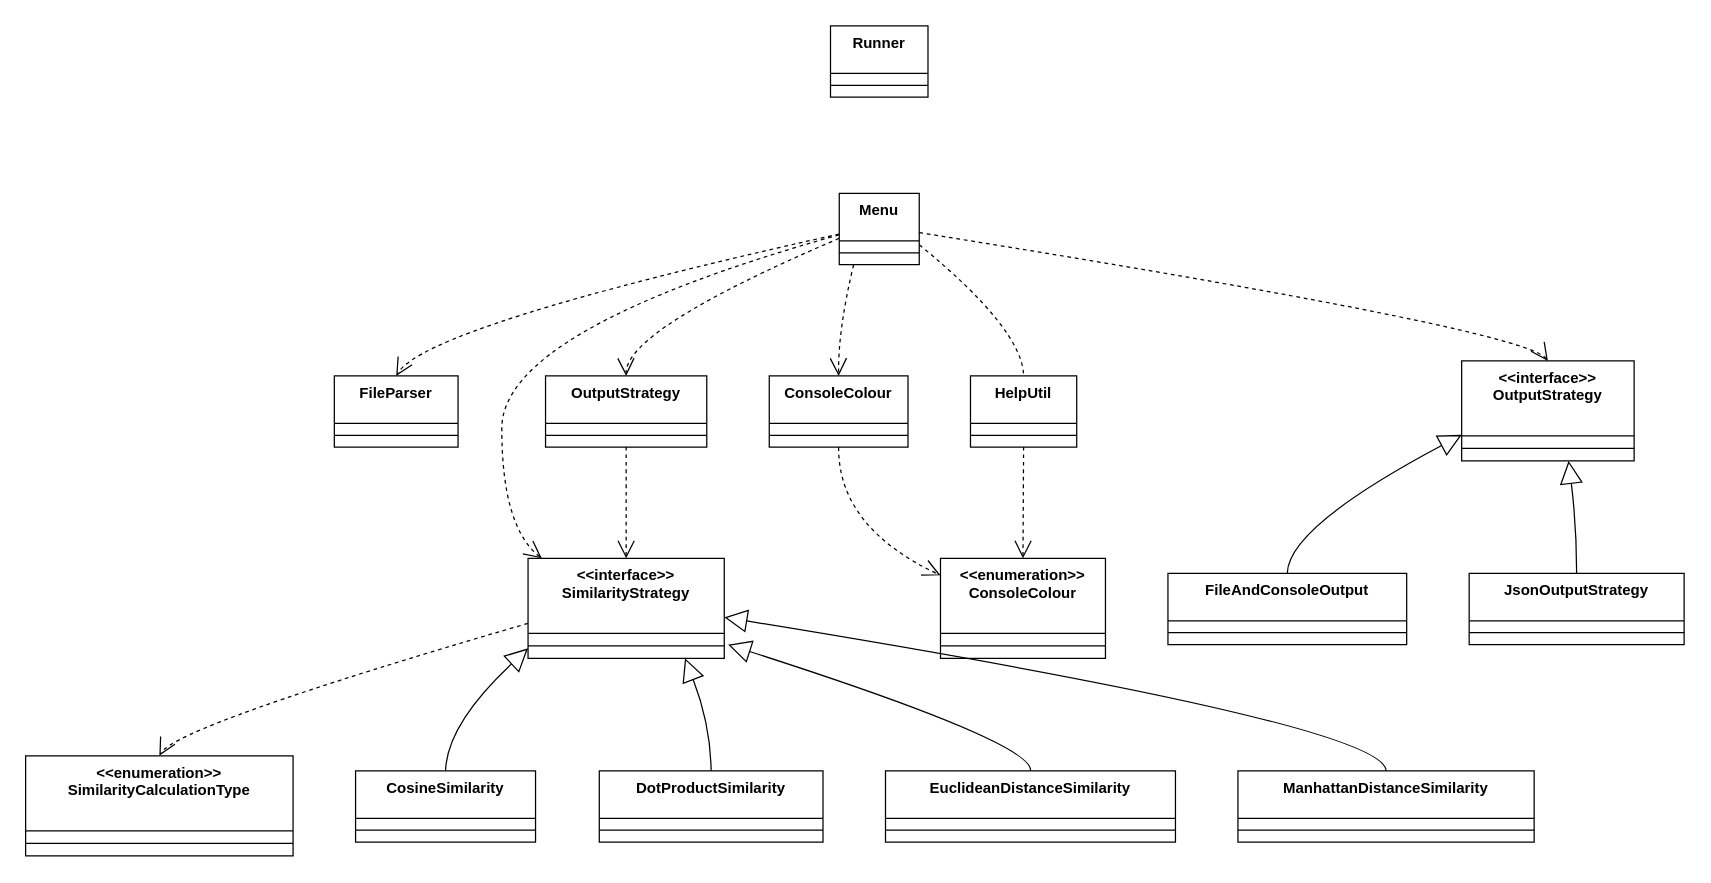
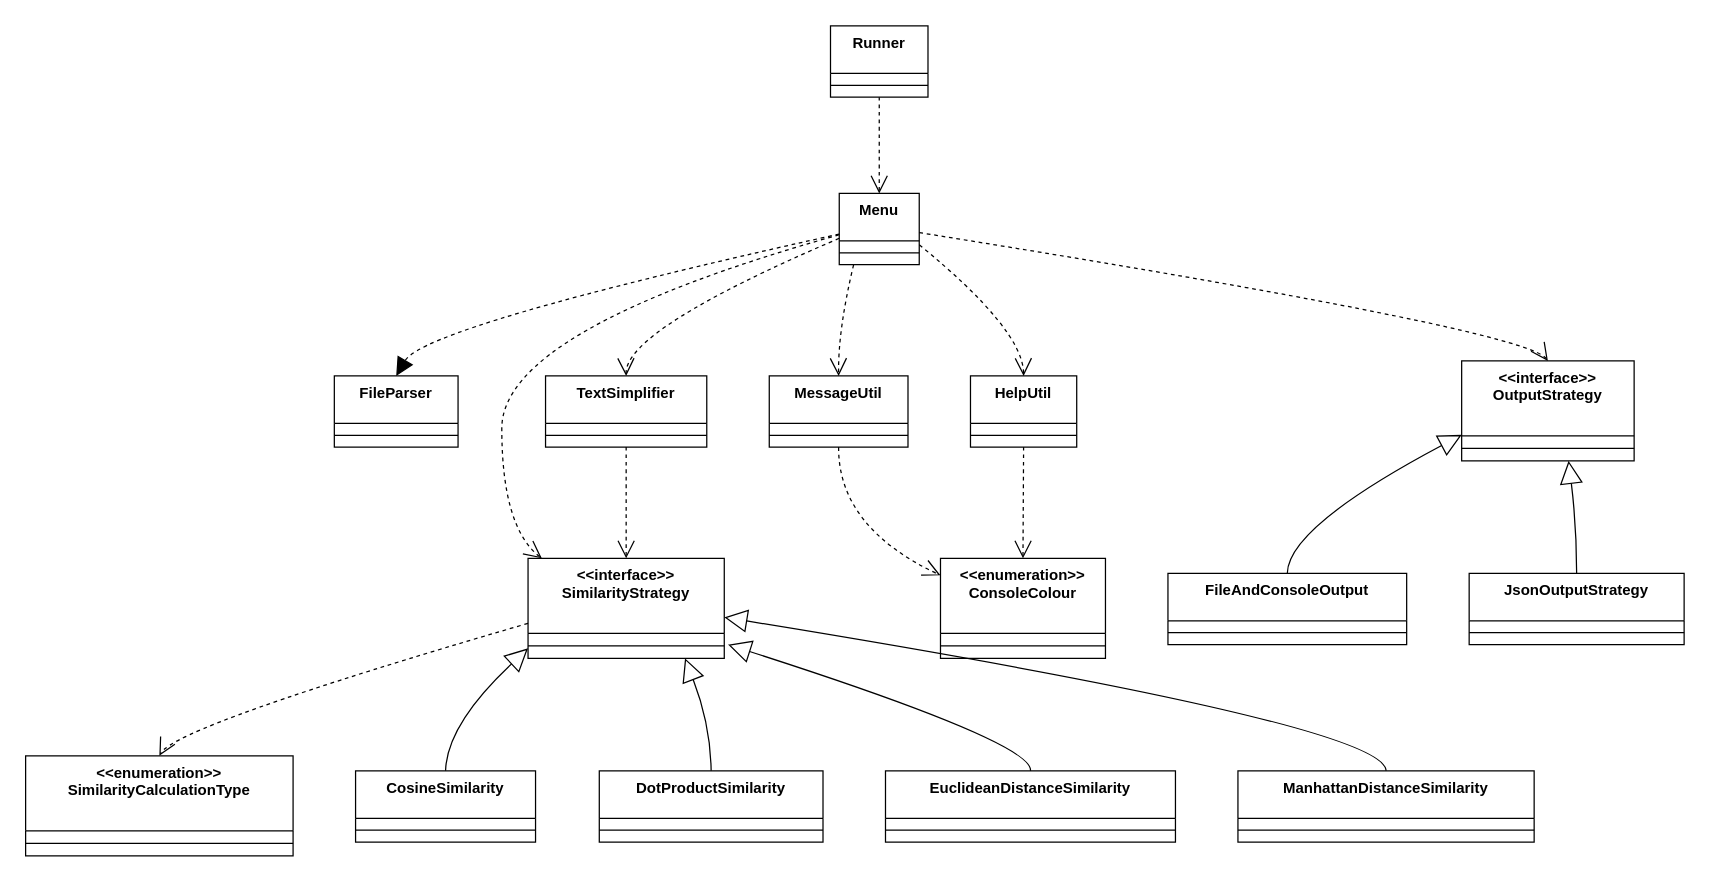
  <mxCell id="0" />
  <mxCell id="1" parent="0" />
  <mxCell id="2" value="Runner" style="swimlane;fontStyle=1;align=center;verticalAlign=top;childLayout=stackLayout;horizontal=1;startSize=38;horizontalStack=0;resizeParent=1;resizeParentMax=0;resizeLast=0;collapsible=0;marginBottom=0;" vertex="1" parent="1"><mxGeometry x="664" y="20" width="78" height="57" as="geometry" /></mxCell>
  <mxCell id="3" style="line;strokeWidth=1;fillColor=none;align=left;verticalAlign=middle;spacingTop=-1;spacingLeft=3;spacingRight=3;rotatable=0;labelPosition=right;points=[];portConstraint=eastwest;strokeColor=inherit;" vertex="1" parent="2"><mxGeometry y="38" width="78" height="19" as="geometry" /></mxCell>
  <mxCell id="4" value="Menu" style="swimlane;fontStyle=1;align=center;verticalAlign=top;childLayout=stackLayout;horizontal=1;startSize=38;horizontalStack=0;resizeParent=1;resizeParentMax=0;resizeLast=0;collapsible=0;marginBottom=0;" vertex="1" parent="1"><mxGeometry x="671" y="154" width="64" height="57" as="geometry" /></mxCell>
  <mxCell id="5" style="line;strokeWidth=1;fillColor=none;align=left;verticalAlign=middle;spacingTop=-1;spacingLeft=3;spacingRight=3;rotatable=0;labelPosition=right;points=[];portConstraint=eastwest;strokeColor=inherit;" vertex="1" parent="4"><mxGeometry y="38" width="64" height="19" as="geometry" /></mxCell>
  <mxCell id="6" value="FileParser" style="swimlane;fontStyle=1;align=center;verticalAlign=top;childLayout=stackLayout;horizontal=1;startSize=38;horizontalStack=0;resizeParent=1;resizeParentMax=0;resizeLast=0;collapsible=0;marginBottom=0;" vertex="1" parent="1"><mxGeometry x="267" y="300" width="99" height="57" as="geometry" /></mxCell>
  <mxCell id="7" style="line;strokeWidth=1;fillColor=none;align=left;verticalAlign=middle;spacingTop=-1;spacingLeft=3;spacingRight=3;rotatable=0;labelPosition=right;points=[];portConstraint=eastwest;strokeColor=inherit;" vertex="1" parent="6"><mxGeometry y="38" width="99" height="19" as="geometry" /></mxCell>
- <mxCell id="8" value="OutputStrategy" style="swimlane;fontStyle=1;align=center;verticalAlign=top;childLayout=stackLayout;horizontal=1;startSize=38;horizontalStack=0;resizeParent=1;resizeParentMax=0;resizeLast=0;collapsible=0;marginBottom=0;" vertex="1" parent="1"><mxGeometry x="436" y="300" width="129" height="57" as="geometry" /></mxCell>
+ <mxCell id="8" value="TextSimplifier" style="swimlane;fontStyle=1;align=center;verticalAlign=top;childLayout=stackLayout;horizontal=1;startSize=38;horizontalStack=0;resizeParent=1;resizeParentMax=0;resizeLast=0;collapsible=0;marginBottom=0;" vertex="1" parent="1"><mxGeometry x="436" y="300" width="129" height="57" as="geometry" /></mxCell>
  <mxCell id="9" style="line;strokeWidth=1;fillColor=none;align=left;verticalAlign=middle;spacingTop=-1;spacingLeft=3;spacingRight=3;rotatable=0;labelPosition=right;points=[];portConstraint=eastwest;strokeColor=inherit;" vertex="1" parent="8"><mxGeometry y="38" width="129" height="19" as="geometry" /></mxCell>
- <mxCell id="10" value="ConsoleColour" style="swimlane;fontStyle=1;align=center;verticalAlign=top;childLayout=stackLayout;horizontal=1;startSize=38;horizontalStack=0;resizeParent=1;resizeParentMax=0;resizeLast=0;collapsible=0;marginBottom=0;" vertex="1" parent="1"><mxGeometry x="615" y="300" width="111" height="57" as="geometry" /></mxCell>
+ <mxCell id="10" value="MessageUtil" style="swimlane;fontStyle=1;align=center;verticalAlign=top;childLayout=stackLayout;horizontal=1;startSize=38;horizontalStack=0;resizeParent=1;resizeParentMax=0;resizeLast=0;collapsible=0;marginBottom=0;" vertex="1" parent="1"><mxGeometry x="615" y="300" width="111" height="57" as="geometry" /></mxCell>
  <mxCell id="11" style="line;strokeWidth=1;fillColor=none;align=left;verticalAlign=middle;spacingTop=-1;spacingLeft=3;spacingRight=3;rotatable=0;labelPosition=right;points=[];portConstraint=eastwest;strokeColor=inherit;" vertex="1" parent="10"><mxGeometry y="38" width="111" height="19" as="geometry" /></mxCell>
  <mxCell id="12" value="HelpUtil" style="swimlane;fontStyle=1;align=center;verticalAlign=top;childLayout=stackLayout;horizontal=1;startSize=38;horizontalStack=0;resizeParent=1;resizeParentMax=0;resizeLast=0;collapsible=0;marginBottom=0;" vertex="1" parent="1"><mxGeometry x="776" y="300" width="85" height="57" as="geometry" /></mxCell>
  <mxCell id="13" style="line;strokeWidth=1;fillColor=none;align=left;verticalAlign=middle;spacingTop=-1;spacingLeft=3;spacingRight=3;rotatable=0;labelPosition=right;points=[];portConstraint=eastwest;strokeColor=inherit;" vertex="1" parent="12"><mxGeometry y="38" width="85" height="19" as="geometry" /></mxCell>
  <mxCell id="14" value="&lt;&lt;interface&gt;&gt;&#10;SimilarityStrategy" style="swimlane;fontStyle=1;align=center;verticalAlign=top;childLayout=stackLayout;horizontal=1;startSize=60;horizontalStack=0;resizeParent=1;resizeParentMax=0;resizeLast=0;collapsible=0;marginBottom=0;" vertex="1" parent="1"><mxGeometry x="422" y="446" width="157" height="80" as="geometry" /></mxCell>
  <mxCell id="15" style="line;strokeWidth=1;fillColor=none;align=left;verticalAlign=middle;spacingTop=-1;spacingLeft=3;spacingRight=3;rotatable=0;labelPosition=right;points=[];portConstraint=eastwest;strokeColor=inherit;" vertex="1" parent="14"><mxGeometry y="60" width="157" height="20" as="geometry" /></mxCell>
  <mxCell id="16" value="&lt;&lt;interface&gt;&gt;&#10;OutputStrategy" style="swimlane;fontStyle=1;align=center;verticalAlign=top;childLayout=stackLayout;horizontal=1;startSize=60;horizontalStack=0;resizeParent=1;resizeParentMax=0;resizeLast=0;collapsible=0;marginBottom=0;" vertex="1" parent="1"><mxGeometry x="1169" y="288" width="138" height="80" as="geometry" /></mxCell>
  <mxCell id="17" style="line;strokeWidth=1;fillColor=none;align=left;verticalAlign=middle;spacingTop=-1;spacingLeft=3;spacingRight=3;rotatable=0;labelPosition=right;points=[];portConstraint=eastwest;strokeColor=inherit;" vertex="1" parent="16"><mxGeometry y="60" width="138" height="20" as="geometry" /></mxCell>
  <mxCell id="18" value="&lt;&lt;enumeration&gt;&gt;&#10;ConsoleColour" style="swimlane;fontStyle=1;align=center;verticalAlign=top;childLayout=stackLayout;horizontal=1;startSize=60;horizontalStack=0;resizeParent=1;resizeParentMax=0;resizeLast=0;collapsible=0;marginBottom=0;" vertex="1" parent="1"><mxGeometry x="752" y="446" width="132" height="80" as="geometry" /></mxCell>
  <mxCell id="19" style="line;strokeWidth=1;fillColor=none;align=left;verticalAlign=middle;spacingTop=-1;spacingLeft=3;spacingRight=3;rotatable=0;labelPosition=right;points=[];portConstraint=eastwest;strokeColor=inherit;" vertex="1" parent="18"><mxGeometry y="60" width="132" height="20" as="geometry" /></mxCell>
  <mxCell id="20" value="&lt;&lt;enumeration&gt;&gt;&#10;SimilarityCalculationType" style="swimlane;fontStyle=1;align=center;verticalAlign=top;childLayout=stackLayout;horizontal=1;startSize=60;horizontalStack=0;resizeParent=1;resizeParentMax=0;resizeLast=0;collapsible=0;marginBottom=0;" vertex="1" parent="1"><mxGeometry x="20" y="604" width="214" height="80" as="geometry" /></mxCell>
  <mxCell id="21" style="line;strokeWidth=1;fillColor=none;align=left;verticalAlign=middle;spacingTop=-1;spacingLeft=3;spacingRight=3;rotatable=0;labelPosition=right;points=[];portConstraint=eastwest;strokeColor=inherit;" vertex="1" parent="20"><mxGeometry y="60" width="214" height="20" as="geometry" /></mxCell>
  <mxCell id="22" value="CosineSimilarity" style="swimlane;fontStyle=1;align=center;verticalAlign=top;childLayout=stackLayout;horizontal=1;startSize=38;horizontalStack=0;resizeParent=1;resizeParentMax=0;resizeLast=0;collapsible=0;marginBottom=0;" vertex="1" parent="1"><mxGeometry x="284" y="616" width="144" height="57" as="geometry" /></mxCell>
  <mxCell id="23" style="line;strokeWidth=1;fillColor=none;align=left;verticalAlign=middle;spacingTop=-1;spacingLeft=3;spacingRight=3;rotatable=0;labelPosition=right;points=[];portConstraint=eastwest;strokeColor=inherit;" vertex="1" parent="22"><mxGeometry y="38" width="144" height="19" as="geometry" /></mxCell>
  <mxCell id="24" value="DotProductSimilarity" style="swimlane;fontStyle=1;align=center;verticalAlign=top;childLayout=stackLayout;horizontal=1;startSize=38;horizontalStack=0;resizeParent=1;resizeParentMax=0;resizeLast=0;collapsible=0;marginBottom=0;" vertex="1" parent="1"><mxGeometry x="479" y="616" width="179" height="57" as="geometry" /></mxCell>
  <mxCell id="25" style="line;strokeWidth=1;fillColor=none;align=left;verticalAlign=middle;spacingTop=-1;spacingLeft=3;spacingRight=3;rotatable=0;labelPosition=right;points=[];portConstraint=eastwest;strokeColor=inherit;" vertex="1" parent="24"><mxGeometry y="38" width="179" height="19" as="geometry" /></mxCell>
  <mxCell id="26" value="EuclideanDistanceSimilarity" style="swimlane;fontStyle=1;align=center;verticalAlign=top;childLayout=stackLayout;horizontal=1;startSize=38;horizontalStack=0;resizeParent=1;resizeParentMax=0;resizeLast=0;collapsible=0;marginBottom=0;" vertex="1" parent="1"><mxGeometry x="708" y="616" width="232" height="57" as="geometry" /></mxCell>
  <mxCell id="27" style="line;strokeWidth=1;fillColor=none;align=left;verticalAlign=middle;spacingTop=-1;spacingLeft=3;spacingRight=3;rotatable=0;labelPosition=right;points=[];portConstraint=eastwest;strokeColor=inherit;" vertex="1" parent="26"><mxGeometry y="38" width="232" height="19" as="geometry" /></mxCell>
  <mxCell id="28" value="ManhattanDistanceSimilarity" style="swimlane;fontStyle=1;align=center;verticalAlign=top;childLayout=stackLayout;horizontal=1;startSize=38;horizontalStack=0;resizeParent=1;resizeParentMax=0;resizeLast=0;collapsible=0;marginBottom=0;" vertex="1" parent="1"><mxGeometry x="990" y="616" width="237" height="57" as="geometry" /></mxCell>
  <mxCell id="29" style="line;strokeWidth=1;fillColor=none;align=left;verticalAlign=middle;spacingTop=-1;spacingLeft=3;spacingRight=3;rotatable=0;labelPosition=right;points=[];portConstraint=eastwest;strokeColor=inherit;" vertex="1" parent="28"><mxGeometry y="38" width="237" height="19" as="geometry" /></mxCell>
  <mxCell id="30" value="FileAndConsoleOutput" style="swimlane;fontStyle=1;align=center;verticalAlign=top;childLayout=stackLayout;horizontal=1;startSize=38;horizontalStack=0;resizeParent=1;resizeParentMax=0;resizeLast=0;collapsible=0;marginBottom=0;" vertex="1" parent="1"><mxGeometry x="934" y="458" width="191" height="57" as="geometry" /></mxCell>
  <mxCell id="31" style="line;strokeWidth=1;fillColor=none;align=left;verticalAlign=middle;spacingTop=-1;spacingLeft=3;spacingRight=3;rotatable=0;labelPosition=right;points=[];portConstraint=eastwest;strokeColor=inherit;" vertex="1" parent="30"><mxGeometry y="38" width="191" height="19" as="geometry" /></mxCell>
  <mxCell id="32" value="JsonOutputStrategy" style="swimlane;fontStyle=1;align=center;verticalAlign=top;childLayout=stackLayout;horizontal=1;startSize=38;horizontalStack=0;resizeParent=1;resizeParentMax=0;resizeLast=0;collapsible=0;marginBottom=0;" vertex="1" parent="1"><mxGeometry x="1175" y="458" width="172" height="57" as="geometry" /></mxCell>
  <mxCell id="33" style="line;strokeWidth=1;fillColor=none;align=left;verticalAlign=middle;spacingTop=-1;spacingLeft=3;spacingRight=3;rotatable=0;labelPosition=right;points=[];portConstraint=eastwest;strokeColor=inherit;" vertex="1" parent="32"><mxGeometry y="38" width="172" height="19" as="geometry" /></mxCell>
- <mxCell id="35" value="" style="curved=1;dashed=1;startArrow=none;endArrow=open;endSize=12;exitX=0;exitY=0.57;entryX=0.5;entryY=0;rounded=0;" edge="1" parent="1" source="4" target="6"><mxGeometry relative="1" as="geometry"><Array as="points"><mxPoint x="340" y="260" /></Array></mxGeometry></mxCell>
+ <mxCell id="34" value="" style="curved=1;dashed=1;startArrow=none;endArrow=open;endSize=12;exitX=0.5;exitY=1;entryX=0.5;entryY=0;rounded=0;" edge="1" parent="1" source="2" target="4"><mxGeometry relative="1" as="geometry"><Array as="points" /></mxGeometry></mxCell>
+ <mxCell id="35" value="" style="curved=1;dashed=1;startArrow=none;endArrow=block;endSize=12;exitX=0;exitY=0.57;entryX=0.5;entryY=0;rounded=0;" edge="1" parent="1" source="4" target="6"><mxGeometry relative="1" as="geometry"><Array as="points"><mxPoint x="340" y="260" /></Array></mxGeometry></mxCell>
  <mxCell id="36" value="" style="curved=1;dashed=1;startArrow=none;endArrow=open;endSize=12;exitX=0;exitY=0.63;entryX=0.5;entryY=0;rounded=0;" edge="1" parent="1" source="4" target="8"><mxGeometry relative="1" as="geometry"><Array as="points"><mxPoint x="500" y="263" /></Array></mxGeometry></mxCell>
  <mxCell id="37" value="" style="curved=1;dashed=1;startArrow=none;endArrow=open;endSize=12;exitX=0.18;exitY=1;entryX=0.5;entryY=0;rounded=0;" edge="1" parent="1" source="4" target="10"><mxGeometry relative="1" as="geometry"><Array as="points"><mxPoint x="670" y="263" /></Array></mxGeometry></mxCell>
- <mxCell id="38" value="" style="curved=1;dashed=1;startArrow=none;endArrow=none;endSize=12;exitX=1;exitY=0.72;entryX=0.5;entryY=0;rounded=0;" edge="1" parent="1" source="4" target="12"><mxGeometry relative="1" as="geometry"><Array as="points"><mxPoint x="818" y="263" /></Array></mxGeometry></mxCell>
+ <mxCell id="38" value="" style="curved=1;dashed=1;startArrow=none;endArrow=open;endSize=12;exitX=1;exitY=0.72;entryX=0.5;entryY=0;rounded=0;" edge="1" parent="1" source="4" target="12"><mxGeometry relative="1" as="geometry"><Array as="points"><mxPoint x="818" y="263" /></Array></mxGeometry></mxCell>
  <mxCell id="39" value="" style="curved=1;dashed=1;startArrow=none;endArrow=open;endSize=12;exitX=0;exitY=0.58;entryX=0.07;entryY=0;rounded=0;" edge="1" parent="1" source="4" target="14"><mxGeometry relative="1" as="geometry"><Array as="points"><mxPoint x="401" y="263" /><mxPoint x="401" y="421" /></Array></mxGeometry></mxCell>
  <mxCell id="40" value="" style="curved=1;dashed=1;startArrow=none;endArrow=open;endSize=12;exitX=1;exitY=0.55;entryX=0.5;entryY=0;rounded=0;" edge="1" parent="1" source="4" target="16"><mxGeometry relative="1" as="geometry"><Array as="points"><mxPoint x="1220" y="263" /></Array></mxGeometry></mxCell>
  <mxCell id="41" value="" style="curved=1;dashed=1;startArrow=none;endArrow=open;endSize=12;exitX=0.5;exitY=1;entryX=0.5;entryY=0;rounded=0;" edge="1" parent="1" source="8" target="14"><mxGeometry relative="1" as="geometry"><Array as="points" /></mxGeometry></mxCell>
  <mxCell id="42" value="" style="curved=1;dashed=1;startArrow=none;endArrow=open;endSize=12;exitX=0.5;exitY=1;entryX=0;entryY=0.17;rounded=0;" edge="1" parent="1" source="10" target="18"><mxGeometry relative="1" as="geometry"><Array as="points"><mxPoint x="670" y="421" /></Array></mxGeometry></mxCell>
  <mxCell id="43" value="" style="curved=1;dashed=1;startArrow=none;endArrow=open;endSize=12;exitX=0;exitY=0.65;entryX=0.5;entryY=0;rounded=0;" edge="1" parent="1" source="14" target="20"><mxGeometry relative="1" as="geometry"><Array as="points"><mxPoint x="140" y="580" /></Array></mxGeometry></mxCell>
  <mxCell id="44" value="" style="curved=1;dashed=1;startArrow=none;endArrow=open;endSize=12;exitX=0.5;exitY=1;entryX=0.5;entryY=0;rounded=0;" edge="1" parent="1" source="12" target="18"><mxGeometry relative="1" as="geometry"><Array as="points" /></mxGeometry></mxCell>
  <mxCell id="45" value="" style="curved=1;startArrow=block;startSize=16;startFill=0;endArrow=none;exitX=0;exitY=0.9;entryX=0.5;entryY=0;rounded=0;" edge="1" parent="1" source="14" target="22"><mxGeometry relative="1" as="geometry"><Array as="points"><mxPoint x="357" y="579" /></Array></mxGeometry></mxCell>
  <mxCell id="46" value="" style="curved=1;startArrow=block;startSize=16;startFill=0;endArrow=none;exitX=0.8;exitY=1;entryX=0.5;entryY=0;rounded=0;" edge="1" parent="1" source="14" target="24"><mxGeometry relative="1" as="geometry"><Array as="points"><mxPoint x="568" y="579" /></Array></mxGeometry></mxCell>
  <mxCell id="47" value="" style="curved=1;startArrow=block;startSize=16;startFill=0;endArrow=none;exitX=1;exitY=0.68;entryX=0.5;entryY=0;rounded=0;entryDx=0;entryDy=0;" edge="1" parent="1" target="26"><mxGeometry relative="1" as="geometry"><Array as="points"><mxPoint x="827" y="593.6" /></Array><mxPoint x="582" y="515" as="sourcePoint" /><mxPoint x="827" y="630.6" as="targetPoint" /></mxGeometry></mxCell>
  <mxCell id="48" value="" style="curved=1;startArrow=block;startSize=16;startFill=0;endArrow=none;exitX=1;exitY=0.59;entryX=0.5;entryY=0;rounded=0;" edge="1" parent="1" source="14" target="28"><mxGeometry relative="1" as="geometry"><Array as="points"><mxPoint x="1108" y="579" /></Array></mxGeometry></mxCell>
  <mxCell id="49" value="" style="curved=1;startArrow=block;startSize=16;startFill=0;endArrow=none;exitX=0;exitY=0.74;entryX=0.5;entryY=0;rounded=0;" edge="1" parent="1" source="16" target="30"><mxGeometry relative="1" as="geometry"><Array as="points"><mxPoint x="1030" y="421" /></Array></mxGeometry></mxCell>
  <mxCell id="50" value="" style="curved=1;startArrow=block;startSize=16;startFill=0;endArrow=none;exitX=0.62;exitY=1;entryX=0.5;entryY=0;rounded=0;" edge="1" parent="1" source="16" target="32"><mxGeometry relative="1" as="geometry"><Array as="points"><mxPoint x="1261" y="421" /></Array></mxGeometry></mxCell>
